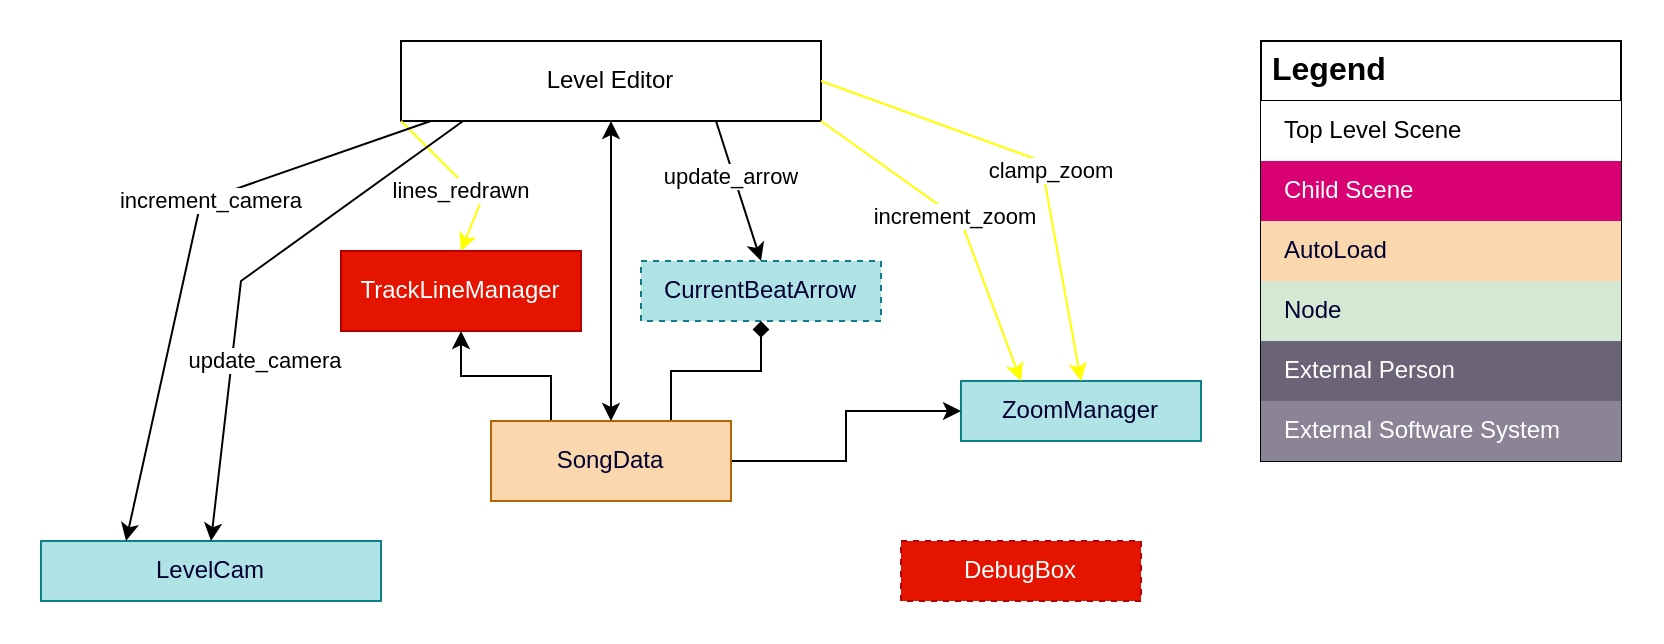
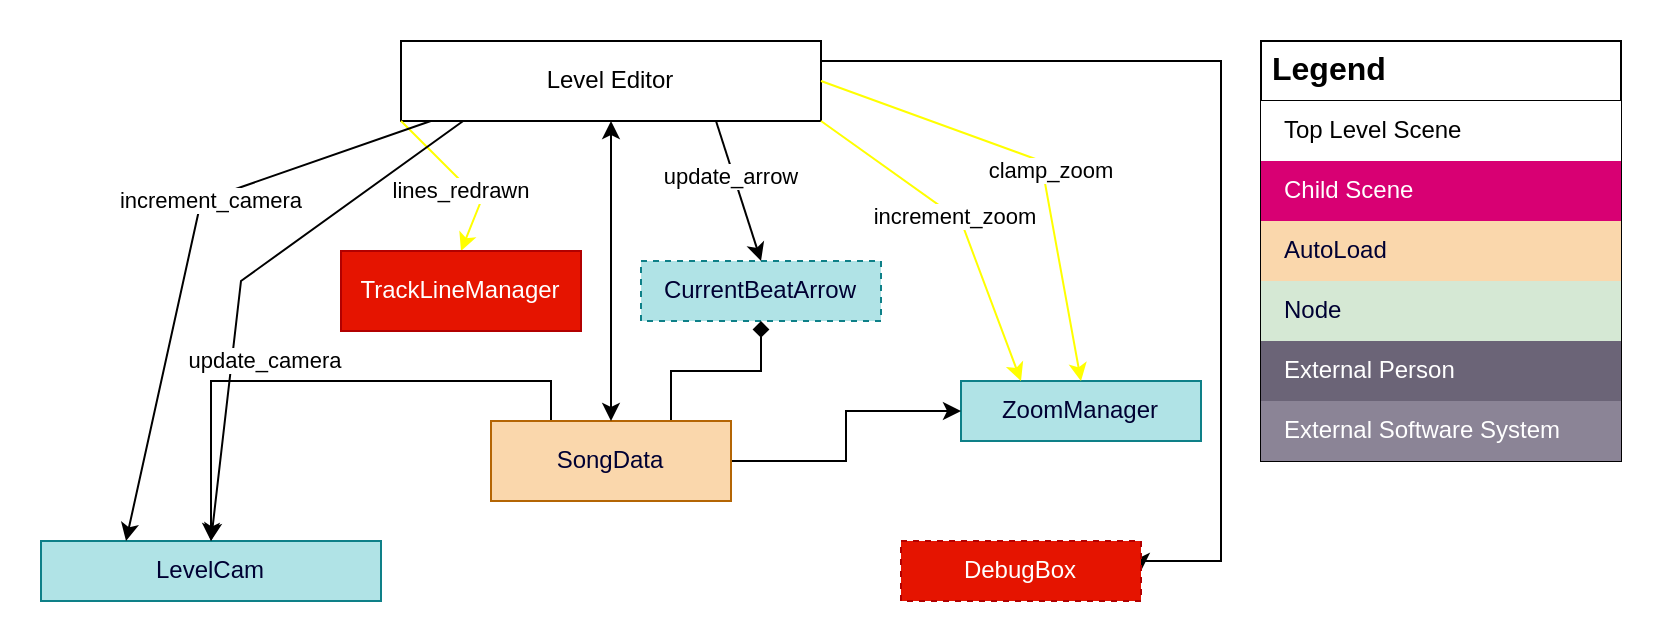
  <mxCell id="0" />
  <mxCell id="1" parent="0" />
+ <mxCell id="2" style="edgeStyle=orthogonalEdgeStyle;rounded=0;orthogonalLoop=1;jettySize=auto;html=1;exitX=1;exitY=0.25;exitDx=0;exitDy=0;entryX=1;entryY=0.5;entryDx=0;entryDy=0;" edge="1" parent="1" source="3" target="37"><mxGeometry relative="1" as="geometry"><mxPoint x="610" y="280" as="targetPoint" /><Array as="points"><mxPoint x="610" y="30" /><mxPoint x="610" y="280" /></Array></mxGeometry></mxCell>
  <mxCell id="3" value="Level Editor" style="rounded=0;whiteSpace=wrap;html=1;" parent="1" vertex="1"><mxGeometry x="200" y="20" width="210" height="40" as="geometry" /></mxCell>
  <mxCell id="4" value="" style="endArrow=classic;html=1;rounded=0;exitX=0;exitY=1;exitDx=0;exitDy=0;entryX=0.5;entryY=0;entryDx=0;entryDy=0;strokeColor=#FFFF00;" parent="1" source="3" target="6" edge="1"><mxGeometry width="50" height="50" relative="1" as="geometry"><mxPoint x="90" y="240" as="sourcePoint" /><mxPoint x="170" y="200" as="targetPoint" /><Array as="points"><mxPoint x="240" y="100" /></Array></mxGeometry></mxCell>
  <mxCell id="5" value="lines_redrawn" style="edgeLabel;html=1;align=center;verticalAlign=middle;resizable=0;points=[];" parent="4" vertex="1" connectable="0"><mxGeometry x="0.028" y="2" relative="1" as="geometry"><mxPoint x="-2" y="6" as="offset" /></mxGeometry></mxCell>
  <mxCell id="6" value="TrackLineManager" style="rounded=0;whiteSpace=wrap;html=1;fillColor=#e51400;fontColor=#ffffff;strokeColor=#B20000;" parent="1" vertex="1"><mxGeometry x="170" y="125" width="120" height="40" as="geometry" /></mxCell>
  <mxCell id="7" value="&lt;font style=&quot;color: rgb(0, 0, 51);&quot;&gt;LevelCam&lt;/font&gt;" style="rounded=0;whiteSpace=wrap;html=1;fillColor=#b0e3e6;strokeColor=#0e8088;" parent="1" vertex="1"><mxGeometry x="20" y="270" width="170" height="30" as="geometry" /></mxCell>
  <mxCell id="8" value="increment_camera" style="endArrow=classic;html=1;rounded=0;exitX=0.071;exitY=1;exitDx=0;exitDy=0;exitPerimeter=0;entryX=0.25;entryY=0;entryDx=0;entryDy=0;" parent="1" source="3" target="7" edge="1"><mxGeometry x="-0.209" y="2" width="50" height="50" relative="1" as="geometry"><mxPoint x="230" y="140" as="sourcePoint" /><mxPoint x="280" y="90" as="targetPoint" /><Array as="points"><mxPoint x="100" y="100" /></Array><mxPoint as="offset" /></mxGeometry></mxCell>
  <mxCell id="9" value="" style="endArrow=classic;html=1;rounded=0;exitX=0.148;exitY=1;exitDx=0;exitDy=0;exitPerimeter=0;entryX=0.5;entryY=0;entryDx=0;entryDy=0;" parent="1" source="3" target="7" edge="1"><mxGeometry width="50" height="50" relative="1" as="geometry"><mxPoint x="290" y="100" as="sourcePoint" /><mxPoint x="340" y="50" as="targetPoint" /><Array as="points"><mxPoint x="120" y="140" /></Array></mxGeometry></mxCell>
  <mxCell id="10" value="update_camera" style="edgeLabel;html=1;align=center;verticalAlign=middle;resizable=0;points=[];" parent="9" vertex="1" connectable="0"><mxGeometry x="-0.242" y="2" relative="1" as="geometry"><mxPoint x="-19" y="59" as="offset" /></mxGeometry></mxCell>
  <mxCell id="11" value="&lt;font style=&quot;color: rgb(0, 0, 51);&quot;&gt;CurrentBeatArrow&lt;/font&gt;" style="rounded=0;whiteSpace=wrap;html=1;fillColor=#b0e3e6;strokeColor=#0e8088;dashed=1;" parent="1" vertex="1"><mxGeometry x="320" y="130" width="120" height="30" as="geometry" /></mxCell>
  <mxCell id="12" value="" style="endArrow=classic;html=1;rounded=0;entryX=0.5;entryY=0;entryDx=0;entryDy=0;exitX=0.75;exitY=1;exitDx=0;exitDy=0;" parent="1" source="3" target="11" edge="1"><mxGeometry width="50" height="50" relative="1" as="geometry"><mxPoint x="330" y="120" as="sourcePoint" /><mxPoint x="267" y="320" as="targetPoint" /></mxGeometry></mxCell>
  <mxCell id="13" value="update_arrow" style="edgeLabel;html=1;align=center;verticalAlign=middle;resizable=0;points=[];" parent="12" vertex="1" connectable="0"><mxGeometry x="-0.242" y="2" relative="1" as="geometry"><mxPoint x="-3" y="1" as="offset" /></mxGeometry></mxCell>
  <mxCell id="14" value="&lt;font style=&quot;color: rgb(0, 0, 51);&quot;&gt;ZoomManager&lt;/font&gt;" style="rounded=0;whiteSpace=wrap;html=1;fillColor=#b0e3e6;strokeColor=#0e8088;" parent="1" vertex="1"><mxGeometry x="480" y="190" width="120" height="30" as="geometry" /></mxCell>
- <mxCell id="15" style="edgeStyle=orthogonalEdgeStyle;rounded=0;orthogonalLoop=1;jettySize=auto;html=1;exitX=0.25;exitY=0;exitDx=0;exitDy=0;" edge="1" parent="1" source="18" target="6"><mxGeometry relative="1" as="geometry" /></mxCell>
+ <mxCell id="15" style="edgeStyle=orthogonalEdgeStyle;rounded=0;orthogonalLoop=1;jettySize=auto;html=1;exitX=0.25;exitY=0;exitDx=0;exitDy=0;" edge="1" parent="1" source="18" target="7"><mxGeometry relative="1" as="geometry" /></mxCell>
  <mxCell id="16" style="edgeStyle=orthogonalEdgeStyle;rounded=0;orthogonalLoop=1;jettySize=auto;html=1;exitX=0.75;exitY=0;exitDx=0;exitDy=0;endArrow=diamond;" edge="1" parent="1" source="18" target="11"><mxGeometry relative="1" as="geometry" /></mxCell>
  <mxCell id="17" style="edgeStyle=orthogonalEdgeStyle;rounded=0;orthogonalLoop=1;jettySize=auto;html=1;exitX=1;exitY=0.5;exitDx=0;exitDy=0;entryX=0;entryY=0.5;entryDx=0;entryDy=0;" edge="1" parent="1" source="18" target="14"><mxGeometry relative="1" as="geometry" /></mxCell>
  <mxCell id="18" value="&lt;font style=&quot;color: rgb(0, 0, 51);&quot;&gt;SongData&lt;/font&gt;" style="rounded=0;whiteSpace=wrap;html=1;fillColor=#fad7ac;strokeColor=#b46504;" parent="1" vertex="1"><mxGeometry x="245" y="210" width="120" height="40" as="geometry" /></mxCell>
  <mxCell id="19" value="" style="endArrow=classic;html=1;rounded=0;exitX=1;exitY=1;exitDx=0;exitDy=0;entryX=0.25;entryY=0;entryDx=0;entryDy=0;strokeColor=#FFFF00;" parent="1" source="3" target="14" edge="1"><mxGeometry width="50" height="50" relative="1" as="geometry"><mxPoint x="440" y="150" as="sourcePoint" /><mxPoint x="490" y="100" as="targetPoint" /><Array as="points"><mxPoint x="480" y="110" /></Array></mxGeometry></mxCell>
  <mxCell id="20" value="increment_zoom" style="edgeLabel;html=1;align=center;verticalAlign=middle;resizable=0;points=[];" parent="19" vertex="1" connectable="0"><mxGeometry x="-0.056" relative="1" as="geometry"><mxPoint x="1" as="offset" /></mxGeometry></mxCell>
  <mxCell id="21" value="" style="endArrow=classic;html=1;rounded=0;exitX=1;exitY=0.5;exitDx=0;exitDy=0;entryX=0.5;entryY=0;entryDx=0;entryDy=0;strokeColor=#FFFF00;" parent="1" source="3" target="14" edge="1"><mxGeometry width="50" height="50" relative="1" as="geometry"><mxPoint x="430" y="50" as="sourcePoint" /><mxPoint x="510" y="150" as="targetPoint" /><Array as="points"><mxPoint x="520" y="80" /></Array></mxGeometry></mxCell>
  <mxCell id="22" value="clamp_zoom" style="edgeLabel;html=1;align=center;verticalAlign=middle;resizable=0;points=[];" parent="21" vertex="1" connectable="0"><mxGeometry x="-0.056" relative="1" as="geometry"><mxPoint x="13" y="8" as="offset" /></mxGeometry></mxCell>
  <mxCell id="23" value="Legend" style="shape=table;startSize=30;container=1;collapsible=0;childLayout=tableLayout;fontSize=16;align=left;verticalAlign=top;fontStyle=1;spacingLeft=6;spacing=0;resizable=0;" parent="1" vertex="1"><mxGeometry x="630" y="20" width="180" height="210" as="geometry" /></mxCell>
  <mxCell id="24" value="" style="shape=tableRow;horizontal=0;startSize=0;swimlaneHead=0;swimlaneBody=0;strokeColor=inherit;top=0;left=0;bottom=0;right=0;collapsible=0;dropTarget=0;fillColor=none;points=[[0,0.5],[1,0.5]];portConstraint=eastwest;fontSize=12;" parent="23" vertex="1"><mxGeometry y="30" width="180" height="30" as="geometry" /></mxCell>
  <mxCell id="25" value="Top Level Scene" style="shape=partialRectangle;html=1;whiteSpace=wrap;connectable=0;overflow=hidden;top=0;left=0;bottom=0;right=0;pointerEvents=1;fontSize=12;align=left;spacingLeft=10;spacingRight=4;" parent="24" vertex="1"><mxGeometry width="180" height="30" as="geometry"><mxRectangle width="180" height="30" as="alternateBounds" /></mxGeometry></mxCell>
  <mxCell id="26" value="" style="shape=tableRow;horizontal=0;startSize=0;swimlaneHead=0;swimlaneBody=0;strokeColor=inherit;top=0;left=0;bottom=0;right=0;collapsible=0;dropTarget=0;fillColor=none;points=[[0,0.5],[1,0.5]];portConstraint=eastwest;fontSize=12;" parent="23" vertex="1"><mxGeometry y="60" width="180" height="30" as="geometry" /></mxCell>
  <mxCell id="27" value="Child Scene" style="shape=partialRectangle;html=1;whiteSpace=wrap;connectable=0;strokeColor=#A50040;overflow=hidden;fillColor=#d80073;top=0;left=0;bottom=0;right=0;pointerEvents=1;fontSize=12;align=left;spacingLeft=10;spacingRight=4;fontColor=#ffffff;" parent="26" vertex="1"><mxGeometry width="180" height="30" as="geometry"><mxRectangle width="180" height="30" as="alternateBounds" /></mxGeometry></mxCell>
  <mxCell id="28" value="" style="shape=tableRow;horizontal=0;startSize=0;swimlaneHead=0;swimlaneBody=0;strokeColor=inherit;top=0;left=0;bottom=0;right=0;collapsible=0;dropTarget=0;fillColor=none;points=[[0,0.5],[1,0.5]];portConstraint=eastwest;fontSize=12;" parent="23" vertex="1"><mxGeometry y="90" width="180" height="30" as="geometry" /></mxCell>
  <mxCell id="29" value="&lt;font style=&quot;color: rgb(0, 0, 51);&quot;&gt;AutoLoad&lt;/font&gt;" style="shape=partialRectangle;html=1;whiteSpace=wrap;connectable=0;strokeColor=#b46504;overflow=hidden;fillColor=#fad7ac;top=0;left=0;bottom=0;right=0;pointerEvents=1;fontSize=12;align=left;spacingLeft=10;spacingRight=4;" parent="28" vertex="1"><mxGeometry width="180" height="30" as="geometry"><mxRectangle width="180" height="30" as="alternateBounds" /></mxGeometry></mxCell>
  <mxCell id="30" value="" style="shape=tableRow;horizontal=0;startSize=0;swimlaneHead=0;swimlaneBody=0;strokeColor=inherit;top=0;left=0;bottom=0;right=0;collapsible=0;dropTarget=0;fillColor=none;points=[[0,0.5],[1,0.5]];portConstraint=eastwest;fontSize=12;" parent="23" vertex="1"><mxGeometry y="120" width="180" height="30" as="geometry" /></mxCell>
  <mxCell id="31" value="&lt;font style=&quot;color: rgb(0, 0, 51);&quot;&gt;Node&lt;/font&gt;" style="shape=partialRectangle;html=1;whiteSpace=wrap;connectable=0;strokeColor=#82b366;overflow=hidden;fillColor=#d5e8d4;top=0;left=0;bottom=0;right=0;pointerEvents=1;fontSize=12;align=left;spacingLeft=10;spacingRight=4;" parent="30" vertex="1"><mxGeometry width="180" height="30" as="geometry"><mxRectangle width="180" height="30" as="alternateBounds" /></mxGeometry></mxCell>
  <mxCell id="32" value="" style="shape=tableRow;horizontal=0;startSize=0;swimlaneHead=0;swimlaneBody=0;strokeColor=inherit;top=0;left=0;bottom=0;right=0;collapsible=0;dropTarget=0;fillColor=none;points=[[0,0.5],[1,0.5]];portConstraint=eastwest;fontSize=12;" parent="23" vertex="1"><mxGeometry y="150" width="180" height="30" as="geometry" /></mxCell>
  <mxCell id="33" value="External Person" style="shape=partialRectangle;html=1;whiteSpace=wrap;connectable=0;strokeColor=inherit;overflow=hidden;fillColor=#6b6477;top=0;left=0;bottom=0;right=0;pointerEvents=1;fontSize=12;align=left;fontColor=#FFFFFF;gradientColor=none;spacingLeft=10;spacingRight=4;" parent="32" vertex="1"><mxGeometry width="180" height="30" as="geometry"><mxRectangle width="180" height="30" as="alternateBounds" /></mxGeometry></mxCell>
  <mxCell id="34" value="" style="shape=tableRow;horizontal=0;startSize=0;swimlaneHead=0;swimlaneBody=0;strokeColor=inherit;top=0;left=0;bottom=0;right=0;collapsible=0;dropTarget=0;fillColor=none;points=[[0,0.5],[1,0.5]];portConstraint=eastwest;fontSize=12;" parent="23" vertex="1"><mxGeometry y="180" width="180" height="30" as="geometry" /></mxCell>
  <mxCell id="35" value="External Software System" style="shape=partialRectangle;html=1;whiteSpace=wrap;connectable=0;strokeColor=inherit;overflow=hidden;fillColor=#8b8496;top=0;left=0;bottom=0;right=0;pointerEvents=1;fontSize=12;align=left;fontColor=#FFFFFF;gradientColor=none;spacingLeft=10;spacingRight=4;" parent="34" vertex="1"><mxGeometry width="180" height="30" as="geometry"><mxRectangle width="180" height="30" as="alternateBounds" /></mxGeometry></mxCell>
  <mxCell id="36" value="" style="endArrow=classic;startArrow=classic;html=1;rounded=0;entryX=0.5;entryY=1;entryDx=0;entryDy=0;exitX=0.5;exitY=0;exitDx=0;exitDy=0;" edge="1" parent="1" source="18" target="3"><mxGeometry width="50" height="50" relative="1" as="geometry"><mxPoint x="330" y="240" as="sourcePoint" /><mxPoint x="380" y="190" as="targetPoint" /></mxGeometry></mxCell>
  <mxCell id="37" value="DebugBox" style="rounded=0;whiteSpace=wrap;html=1;fillColor=#e51400;fontColor=#ffffff;strokeColor=#B20000;dashed=1;" vertex="1" parent="1"><mxGeometry x="450" y="270" width="120" height="30" as="geometry" /></mxCell>
